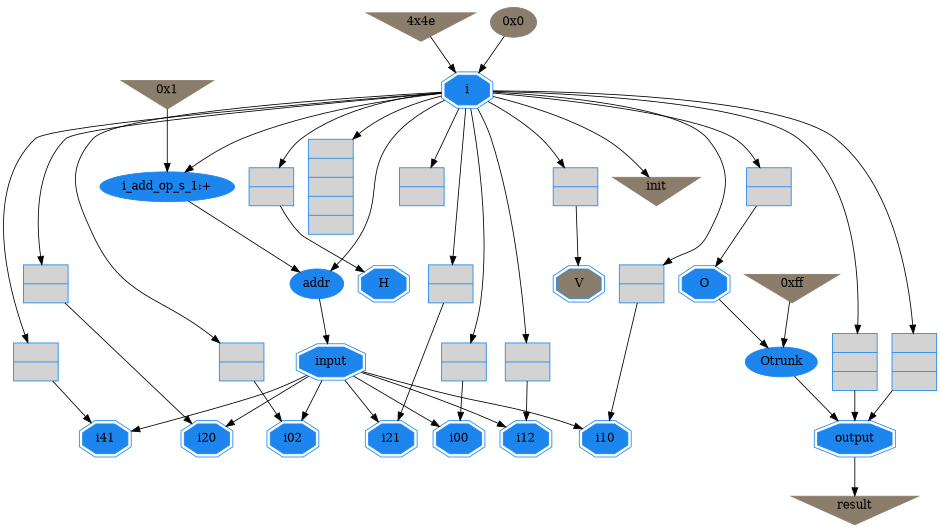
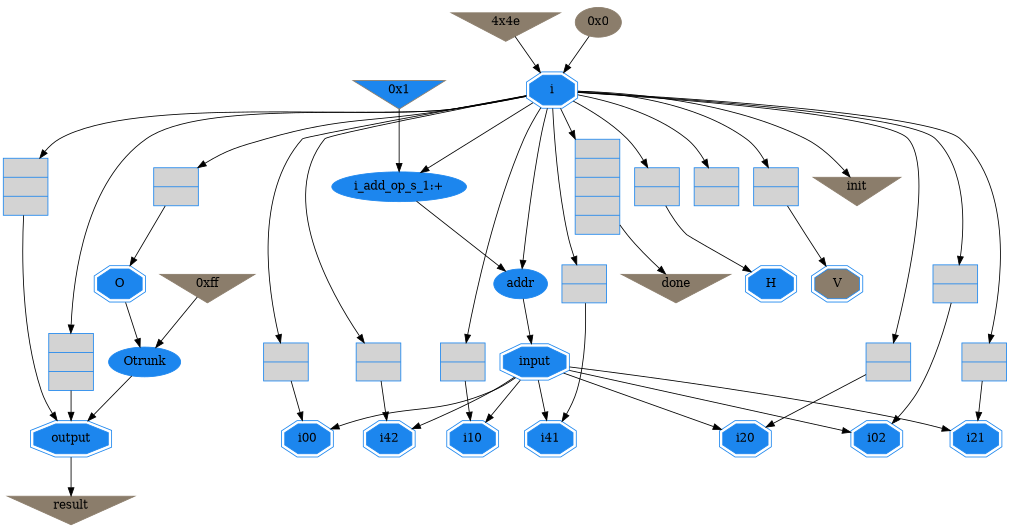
  digraph {
    node [color=dodgerblue2 shape=record style=filled]
    n1 [color=bisque4 label=result shape=invtriangle]
-   n2 [color=bisque4 label="0x1" shape=invtriangle]
+   n2 [color=bisque4 label="0x1" shape=invtriangle fillcolor=dodgerblue2]
    n3 [label="i_add_op_s_1:+" shape=ellipse]
    n4 [label=addr shape=ellipse]
    n5 [fillcolor=lightgray label="{|}"]
    n6 [label=i00 shape=doubleoctagon]
    n7 [label=output shape=doubleoctagon]
-   n8 [label=i12 shape=doubleoctagon]
+   n8 [label=i42 shape=doubleoctagon]
    n9 [fillcolor=lightgray label="{||||}"]
+   n10 [color=bisque4 label=done shape=invtriangle]
    n11 [fillcolor=lightgray label="{|}"]
    n12 [fillcolor=lightgray label="{|}"]
    n13 [label=H shape=doubleoctagon]
    n14 [fillcolor=lightgray label="{|}"]
    n15 [label=i10 shape=doubleoctagon]
    n16 [fillcolor=lightgray label="{|}"]
    n17 [fillcolor=lightgray label="{|}"]
    n18 [label=i41 shape=doubleoctagon]
    n19 [fillcolor=lightgray label="{||}"]
    n20 [label=input shape=doubleoctagon]
    n21 [color=bisque4 label="4x4e" shape=invtriangle]
    n22 [label=i shape=doubleoctagon]
    n23 [fillcolor=lightgray label="{||}"]
    n24 [fillcolor=lightgray label="{|}"]
    n25 [fillcolor=lightgray label="{|}"]
    n26 [fillcolor=lightgray label="{|}"]
    n27 [fillcolor=lightgray label="{|}"]
    n28 [fillcolor=lightgray label="{|}"]
    n29 [color=bisque4 label=init shape=invtriangle]
    n30 [color=bisque4 label="0xff" shape=invtriangle]
    n31 [label=Otrunk shape=ellipse]
    n32 [label=O shape=doubleoctagon]
    n33 [label=i20 shape=doubleoctagon]
    n34 [label=i02 shape=doubleoctagon]
    n35 [fillcolor=bisque4 label=V shape=doubleoctagon]
    n36 [label=i21 shape=doubleoctagon]
    n37 [color=bisque4 label="0x0" shape=ellipse]
    n2 -> n3
    n3 -> n4
    n4 -> n20
    n5 -> n6
    n7 -> n1
+   n9 -> n10
    n11 -> n8
    n12 -> n13
    n14 -> n15
    n17 -> n18
    n19 -> n7
    n20 -> n6
    n20 -> n8
    n20 -> n15
    n20 -> n18
    n20 -> n33
    n20 -> n34
    n20 -> n36
    n21 -> n22
    n22 -> n3
    n22 -> n4
    n22 -> n5 [headport=input]
    n22 -> n9 [headport=input]
    n22 -> n11 [headport=input]
    n22 -> n12 [headport=input]
    n22 -> n14 [headport=input]
    n22 -> n16 [headport=input]
    n22 -> n17 [headport=input]
    n22 -> n19 [headport=input]
    n22 -> n23 [headport=input]
    n22 -> n24 [headport=input]
    n22 -> n25 [headport=input]
    n22 -> n26 [headport=input]
    n22 -> n27 [headport=input]
    n22 -> n28 [headport=input]
    n22 -> n29
    n23 -> n7
    n24 -> n33
    n25 -> n34
    n26 -> n35
    n27 -> n36
    n28 -> n32
    n30 -> n31
    n31 -> n7
    n32 -> n31
    n37 -> n22
  }
